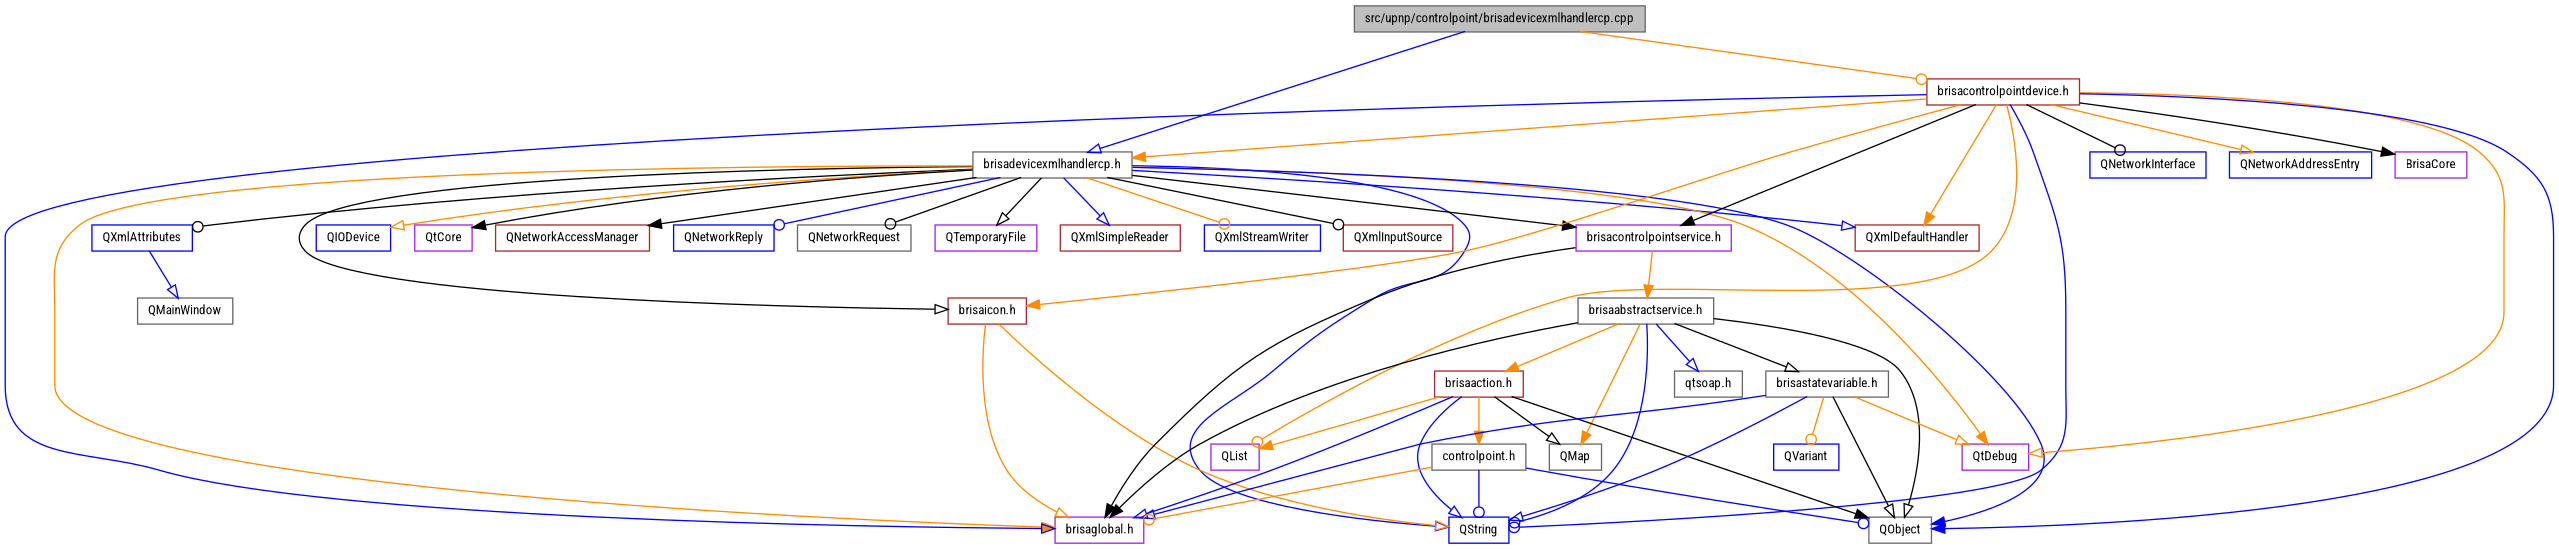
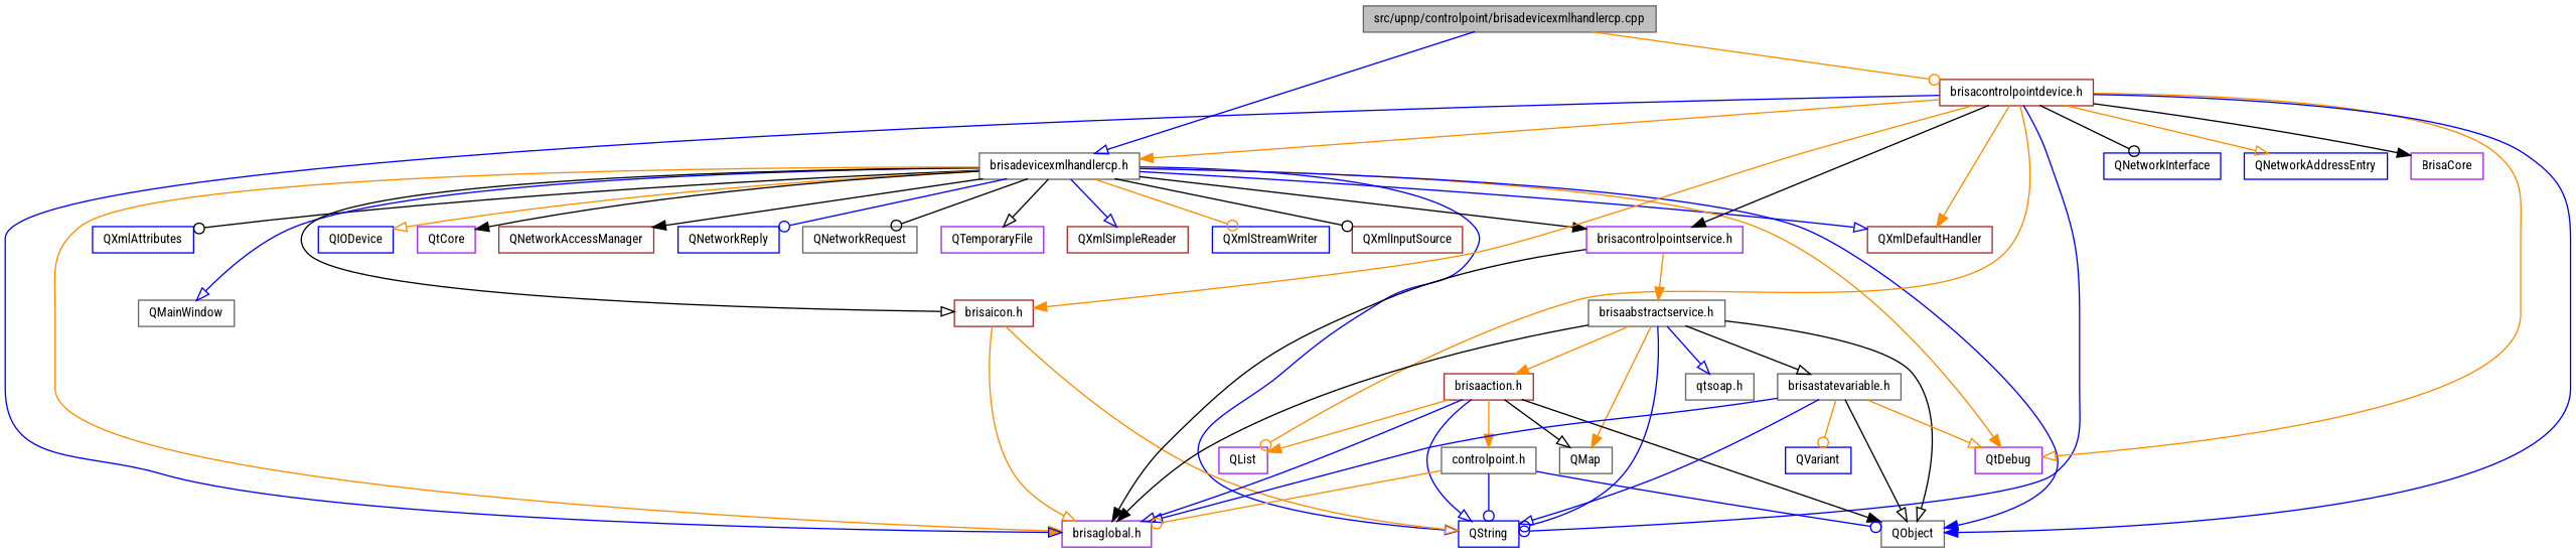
  digraph {
    fontname="Roboto Condensed"
    node [color=gray40 fontname="Roboto Condensed" fontsize=10 shape=record]
    edge [arrowhead=onormal color=darkorange fontname="Roboto Condensed" fontsize=10 labelfontname=FreeSans labelfontsize=10 style=solid]
    n1 [fillcolor=grey75 fontcolor=black height=0.2 label="src/upnp/controlpoint/brisadevicexmlhandlercp.cpp" style=filled width=0.4]
    n2 [height=0.2 label="brisadevicexmlhandlercp.h" width=0.4]
    n3 [color=brown height=0.2 label="brisacontrolpointdevice.h" width=0.4]
    n4 [color=brown height=0.2 label=QXmlDefaultHandler width=0.4]
    n5 [color=brown height=0.2 label=QXmlSimpleReader width=0.4]
    n6 [color=blue height=0.2 label=QXmlStreamWriter width=0.4]
    n7 [color=brown height=0.2 label=QXmlInputSource width=0.4]
    n8 [color=blue height=0.2 label=QXmlAttributes width=0.4]
    n9 [height=0.2 label=QMainWindow width=0.4]
    n10 [color=blue height=0.2 label=QIODevice width=0.4]
    n11 [color=blue height=0.2 label=QString width=0.4]
    n12 [color=purple height=0.2 label=QtDebug width=0.4]
    n13 [color=purple height=0.2 label=QtCore width=0.4]
    n14 [height=0.2 label=QObject width=0.4]
    n15 [color=brown height=0.2 label=QNetworkAccessManager width=0.4]
    n16 [color=blue height=0.2 label=QNetworkReply width=0.4]
    n17 [height=0.2 label=QNetworkRequest width=0.4]
    n18 [color=purple height=0.2 label=QTemporaryFile width=0.4]
    n19 [color=brown height=0.2 label="brisaicon.h" width=0.4]
    n20 [color=purple height=0.2 label="brisaglobal.h" width=0.4]
    n21 [color=purple height=0.2 label="brisacontrolpointservice.h" width=0.4]
    n22 [color=purple height=0.2 label=QList width=0.4]
    n23 [color=blue height=0.2 label=QNetworkInterface width=0.4]
    n24 [color=blue height=0.2 label=QNetworkAddressEntry width=0.4]
    n25 [color=purple height=0.2 label=BrisaCore width=0.4]
    n26 [height=0.2 label="brisaabstractservice.h" width=0.4]
    n27 [color=brown height=0.2 label="brisaaction.h" width=0.4]
    n28 [height=0.2 label=QMap width=0.4]
    n29 [height=0.2 label="brisastatevariable.h" width=0.4]
    n30 [height=0.2 label="qtsoap.h" width=0.4]
    n31 [height=0.2 label="controlpoint.h" width=0.4]
    n32 [color=blue height=0.2 label=QVariant width=0.4]
    n1 -> n2 [color=blue]
    n1 -> n3 [arrowhead=odot]
    n2 -> n4 [color=blue]
    n2 -> n5 [color=blue]
    n2 -> n6 [arrowhead=odot]
    n2 -> n7 [arrowhead=odot color=black]
    n2 -> n8 [arrowhead=odot color=black]
-   n8 -> n9 [color=blue]
+   n2 -> n9 [color=blue]
    n2 -> n10
    n2 -> n11 [color=blue]
    n2 -> n12 [arrowhead=normal]
    n2 -> n13 [arrowhead=normal color=black]
    n2 -> n14 [arrowhead=normal color=blue]
    n2 -> n15 [arrowhead=normal color=black]
    n2 -> n16 [arrowhead=odot color=blue]
    n2 -> n17 [arrowhead=odot color=black]
    n2 -> n18 [color=black]
    n2 -> n19 [color=black]
    n2 -> n20 [arrowhead=normal]
    n2 -> n21 [arrowhead=normal color=black]
    n3 -> n2 [arrowhead=normal]
    n3 -> n4 [arrowhead=normal]
    n3 -> n11 [arrowhead=odot color=blue]
    n3 -> n12
    n3 -> n14 [arrowhead=normal color=blue]
    n3 -> n19 [arrowhead=normal]
    n3 -> n20 [color=blue]
    n3 -> n21 [arrowhead=normal color=black]
    n3 -> n22 [arrowhead=odot]
    n3 -> n23 [arrowhead=odot color=black]
    n3 -> n24
    n3 -> n25 [arrowhead=normal color=black]
    n19 -> n11
    n19 -> n20
    n21 -> n20 [arrowhead=normal color=black]
    n21 -> n26 [arrowhead=normal]
    n26 -> n11 [arrowhead=odot color=blue]
    n26 -> n14 [color=black]
    n26 -> n20 [arrowhead=normal color=black]
    n26 -> n27 [arrowhead=normal]
    n26 -> n28 [arrowhead=normal]
    n26 -> n29 [color=black]
    n26 -> n30 [color=blue]
    n27 -> n11 [color=blue]
    n27 -> n14 [arrowhead=normal color=black]
    n27 -> n20 [color=blue]
    n27 -> n22 [arrowhead=normal]
    n27 -> n28 [color=black]
    n27 -> n31 [arrowhead=normal]
    n29 -> n11 [color=blue]
    n29 -> n12
    n29 -> n14 [color=black]
    n29 -> n20 [color=blue]
    n29 -> n32 [arrowhead=odot]
    n31 -> n11 [arrowhead=odot color=blue]
    n31 -> n14 [arrowhead=odot color=blue]
    n31 -> n20 [arrowhead=odot]
  }
